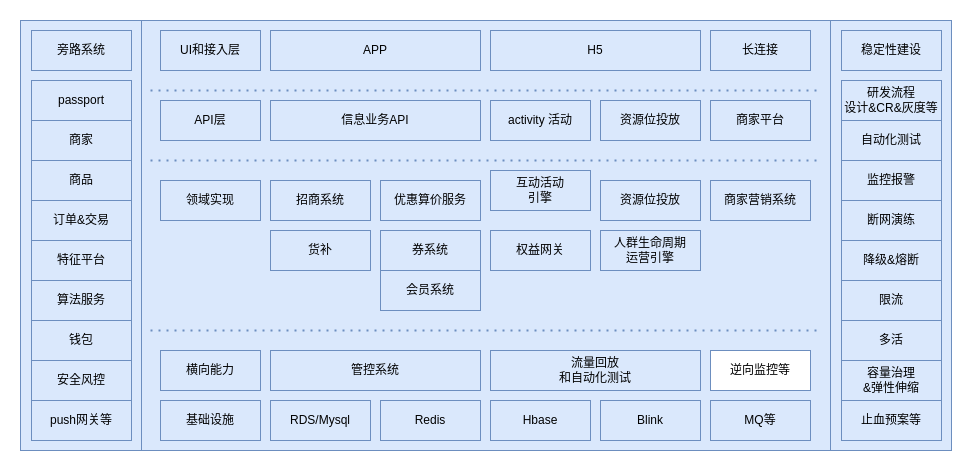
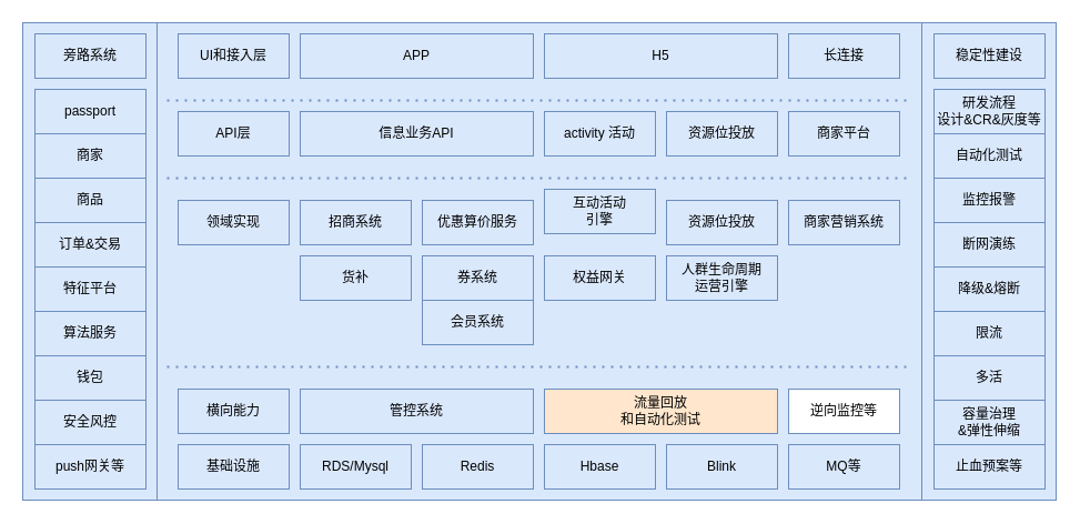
  <mxCell id="0" />
  <mxCell id="1" parent="0" />
  <mxCell id="2" value="" style="rounded=0;whiteSpace=wrap;html=1;fillColor=#dae8fc;strokeColor=#6c8ebf;" vertex="1" parent="1"><mxGeometry x="139" y="20" width="691" height="430" as="geometry" /></mxCell>
  <mxCell id="3" value="" style="rounded=0;whiteSpace=wrap;html=1;fillColor=#dae8fc;strokeColor=#6c8ebf;" vertex="1" parent="1"><mxGeometry x="20" y="20" width="121" height="430" as="geometry" /></mxCell>
  <mxCell id="4" value="APP" style="rounded=0;whiteSpace=wrap;html=1;fillColor=#dae8fc;strokeColor=#6c8ebf;" vertex="1" parent="1"><mxGeometry x="270" y="30" width="210" height="40" as="geometry" /></mxCell>
  <mxCell id="5" value="H5" style="rounded=0;whiteSpace=wrap;html=1;fillColor=#dae8fc;strokeColor=#6c8ebf;" vertex="1" parent="1"><mxGeometry x="490" y="30" width="210" height="40" as="geometry" /></mxCell>
  <mxCell id="6" value="长连接" style="rounded=0;whiteSpace=wrap;html=1;fillColor=#dae8fc;strokeColor=#6c8ebf;" vertex="1" parent="1"><mxGeometry x="710" y="30" width="100" height="40" as="geometry" /></mxCell>
  <mxCell id="7" value="信息业务API" style="rounded=0;whiteSpace=wrap;html=1;fillColor=#dae8fc;strokeColor=#6c8ebf;" vertex="1" parent="1"><mxGeometry x="270" y="100" width="210" height="40" as="geometry" /></mxCell>
  <mxCell id="8" value="activity 活动" style="rounded=0;whiteSpace=wrap;html=1;fillColor=#dae8fc;strokeColor=#6c8ebf;" vertex="1" parent="1"><mxGeometry x="490" y="100" width="100" height="40" as="geometry" /></mxCell>
  <mxCell id="9" value="优惠算价服务" style="rounded=0;whiteSpace=wrap;html=1;fillColor=#dae8fc;strokeColor=#6c8ebf;" vertex="1" parent="1"><mxGeometry x="380" y="180" width="100" height="40" as="geometry" /></mxCell>
  <mxCell id="10" value="会员系统" style="rounded=0;whiteSpace=wrap;html=1;fillColor=#dae8fc;strokeColor=#6c8ebf;" vertex="1" parent="1"><mxGeometry x="380" y="270" width="100" height="40" as="geometry" /></mxCell>
  <mxCell id="11" value="券系统" style="rounded=0;whiteSpace=wrap;html=1;fillColor=#dae8fc;strokeColor=#6c8ebf;" vertex="1" parent="1"><mxGeometry x="380" y="230" width="100" height="40" as="geometry" /></mxCell>
  <mxCell id="12" value="货补" style="rounded=0;whiteSpace=wrap;html=1;fillColor=#dae8fc;strokeColor=#6c8ebf;" vertex="1" parent="1"><mxGeometry x="270" y="230" width="100" height="40" as="geometry" /></mxCell>
  <mxCell id="13" value="互动活动&lt;br&gt;引擎" style="rounded=0;whiteSpace=wrap;html=1;fillColor=#dae8fc;strokeColor=#6c8ebf;" vertex="1" parent="1"><mxGeometry x="490" y="170" width="100" height="40" as="geometry" /></mxCell>
  <mxCell id="14" value="资源位投放" style="rounded=0;whiteSpace=wrap;html=1;fillColor=#dae8fc;strokeColor=#6c8ebf;" vertex="1" parent="1"><mxGeometry x="600" y="180" width="100" height="40" as="geometry" /></mxCell>
  <mxCell id="15" value="UI和接入层" style="rounded=0;whiteSpace=wrap;html=1;fillColor=#dae8fc;strokeColor=#6c8ebf;" vertex="1" parent="1"><mxGeometry x="160" y="30" width="100" height="40" as="geometry" /></mxCell>
  <mxCell id="16" value="API层" style="rounded=0;whiteSpace=wrap;html=1;fillColor=#dae8fc;strokeColor=#6c8ebf;" vertex="1" parent="1"><mxGeometry x="160" y="100" width="100" height="40" as="geometry" /></mxCell>
  <mxCell id="17" value="领域实现" style="rounded=0;whiteSpace=wrap;html=1;fillColor=#dae8fc;strokeColor=#6c8ebf;" vertex="1" parent="1"><mxGeometry x="160" y="180" width="100" height="40" as="geometry" /></mxCell>
  <mxCell id="18" value="招商系统" style="rounded=0;whiteSpace=wrap;html=1;fillColor=#dae8fc;strokeColor=#6c8ebf;" vertex="1" parent="1"><mxGeometry x="270" y="180" width="100" height="40" as="geometry" /></mxCell>
  <mxCell id="19" value="商家营销系统" style="rounded=0;whiteSpace=wrap;html=1;fillColor=#dae8fc;strokeColor=#6c8ebf;" vertex="1" parent="1"><mxGeometry x="710" y="180" width="100" height="40" as="geometry" /></mxCell>
  <mxCell id="20" value="权益网关" style="rounded=0;whiteSpace=wrap;html=1;fillColor=#dae8fc;strokeColor=#6c8ebf;" vertex="1" parent="1"><mxGeometry x="490" y="230" width="100" height="40" as="geometry" /></mxCell>
  <mxCell id="21" value="资源位投放" style="rounded=0;whiteSpace=wrap;html=1;fillColor=#dae8fc;strokeColor=#6c8ebf;" vertex="1" parent="1"><mxGeometry x="600" y="100" width="100" height="40" as="geometry" /></mxCell>
  <mxCell id="22" value="人群生命周期&lt;br&gt;运营引擎" style="rounded=0;whiteSpace=wrap;html=1;fillColor=#dae8fc;strokeColor=#6c8ebf;" vertex="1" parent="1"><mxGeometry x="600" y="230" width="100" height="40" as="geometry" /></mxCell>
  <mxCell id="23" value="商家平台" style="rounded=0;whiteSpace=wrap;html=1;fillColor=#dae8fc;strokeColor=#6c8ebf;" vertex="1" parent="1"><mxGeometry x="710" y="100" width="100" height="40" as="geometry" /></mxCell>
  <mxCell id="24" value="基础设施" style="rounded=0;whiteSpace=wrap;html=1;fillColor=#dae8fc;strokeColor=#6c8ebf;" vertex="1" parent="1"><mxGeometry x="160" y="400" width="100" height="40" as="geometry" /></mxCell>
  <mxCell id="25" value="RDS/Mysql" style="rounded=0;whiteSpace=wrap;html=1;fillColor=#dae8fc;strokeColor=#6c8ebf;" vertex="1" parent="1"><mxGeometry x="270" y="400" width="100" height="40" as="geometry" /></mxCell>
  <mxCell id="26" value="Redis" style="rounded=0;whiteSpace=wrap;html=1;fillColor=#dae8fc;strokeColor=#6c8ebf;" vertex="1" parent="1"><mxGeometry x="380" y="400" width="100" height="40" as="geometry" /></mxCell>
  <mxCell id="27" value="Hbase" style="rounded=0;whiteSpace=wrap;html=1;fillColor=#dae8fc;strokeColor=#6c8ebf;" vertex="1" parent="1"><mxGeometry x="490" y="400" width="100" height="40" as="geometry" /></mxCell>
  <mxCell id="28" value="Blink" style="rounded=0;whiteSpace=wrap;html=1;fillColor=#dae8fc;strokeColor=#6c8ebf;" vertex="1" parent="1"><mxGeometry x="600" y="400" width="100" height="40" as="geometry" /></mxCell>
  <mxCell id="29" value="MQ等" style="rounded=0;whiteSpace=wrap;html=1;fillColor=#dae8fc;strokeColor=#6c8ebf;" vertex="1" parent="1"><mxGeometry x="710" y="400" width="100" height="40" as="geometry" /></mxCell>
  <mxCell id="30" value="横向能力" style="rounded=0;whiteSpace=wrap;html=1;fillColor=#dae8fc;strokeColor=#6c8ebf;" vertex="1" parent="1"><mxGeometry x="160" y="350" width="100" height="40" as="geometry" /></mxCell>
  <mxCell id="31" value="管控系统" style="rounded=0;whiteSpace=wrap;html=1;fillColor=#dae8fc;strokeColor=#6c8ebf;" vertex="1" parent="1"><mxGeometry x="270" y="350" width="210" height="40" as="geometry" /></mxCell>
- <mxCell id="32" value="流量回放&lt;br&gt;和自动化测试" style="rounded=0;whiteSpace=wrap;html=1;fillColor=#dae8fc;strokeColor=#6c8ebf;" vertex="1" parent="1"><mxGeometry x="490" y="350" width="210" height="40" as="geometry" /></mxCell>
+ <mxCell id="32" value="流量回放&lt;br&gt;和自动化测试" style="rounded=0;whiteSpace=wrap;html=1;fillColor=#ffe6cc;strokeColor=#6c8ebf;" vertex="1" parent="1"><mxGeometry x="490" y="350" width="210" height="40" as="geometry" /></mxCell>
  <mxCell id="33" value="逆向监控等" style="rounded=0;whiteSpace=wrap;html=1;fillColor=#ffffff;strokeColor=#6c8ebf;" vertex="1" parent="1"><mxGeometry x="710" y="350" width="100" height="40" as="geometry" /></mxCell>
  <mxCell id="34" value="旁路系统" style="rounded=0;whiteSpace=wrap;html=1;fillColor=#dae8fc;strokeColor=#6c8ebf;" vertex="1" parent="1"><mxGeometry x="31" y="30" width="100" height="40" as="geometry" /></mxCell>
  <mxCell id="35" value="passport" style="rounded=0;whiteSpace=wrap;html=1;fillColor=#dae8fc;strokeColor=#6c8ebf;" vertex="1" parent="1"><mxGeometry x="31" y="80" width="100" height="40" as="geometry" /></mxCell>
  <mxCell id="36" value="商家" style="rounded=0;whiteSpace=wrap;html=1;fillColor=#dae8fc;strokeColor=#6c8ebf;" vertex="1" parent="1"><mxGeometry x="31" y="120" width="100" height="40" as="geometry" /></mxCell>
  <mxCell id="37" value="商品" style="rounded=0;whiteSpace=wrap;html=1;fillColor=#dae8fc;strokeColor=#6c8ebf;" vertex="1" parent="1"><mxGeometry x="31" y="160" width="100" height="40" as="geometry" /></mxCell>
  <mxCell id="38" value="订单&amp;amp;交易" style="rounded=0;whiteSpace=wrap;html=1;fillColor=#dae8fc;strokeColor=#6c8ebf;" vertex="1" parent="1"><mxGeometry x="31" y="200" width="100" height="40" as="geometry" /></mxCell>
  <mxCell id="39" value="特征平台" style="rounded=0;whiteSpace=wrap;html=1;fillColor=#dae8fc;strokeColor=#6c8ebf;" vertex="1" parent="1"><mxGeometry x="31" y="240" width="100" height="40" as="geometry" /></mxCell>
  <mxCell id="40" value="算法服务" style="rounded=0;whiteSpace=wrap;html=1;fillColor=#dae8fc;strokeColor=#6c8ebf;" vertex="1" parent="1"><mxGeometry x="31" y="280" width="100" height="40" as="geometry" /></mxCell>
  <mxCell id="41" value="钱包" style="rounded=0;whiteSpace=wrap;html=1;fillColor=#dae8fc;strokeColor=#6c8ebf;" vertex="1" parent="1"><mxGeometry x="31" y="320" width="100" height="40" as="geometry" /></mxCell>
  <mxCell id="42" value="安全风控" style="rounded=0;whiteSpace=wrap;html=1;fillColor=#dae8fc;strokeColor=#6c8ebf;" vertex="1" parent="1"><mxGeometry x="31" y="360" width="100" height="40" as="geometry" /></mxCell>
  <mxCell id="43" value="push网关等" style="rounded=0;whiteSpace=wrap;html=1;fillColor=#dae8fc;strokeColor=#6c8ebf;" vertex="1" parent="1"><mxGeometry x="31" y="400" width="100" height="40" as="geometry" /></mxCell>
  <mxCell id="44" value="" style="endArrow=none;dashed=1;html=1;dashPattern=1 3;strokeWidth=2;rounded=0;fillColor=#dae8fc;strokeColor=#6c8ebf;" edge="1" parent="1"><mxGeometry width="50" height="50" relative="1" as="geometry"><mxPoint x="150" y="160" as="sourcePoint" /><mxPoint x="820" y="160" as="targetPoint" /></mxGeometry></mxCell>
  <mxCell id="45" value="" style="endArrow=none;dashed=1;html=1;dashPattern=1 3;strokeWidth=2;rounded=0;fillColor=#dae8fc;strokeColor=#6c8ebf;" edge="1" parent="1"><mxGeometry width="50" height="50" relative="1" as="geometry"><mxPoint x="150" y="90" as="sourcePoint" /><mxPoint x="820" y="90" as="targetPoint" /></mxGeometry></mxCell>
  <mxCell id="46" value="" style="endArrow=none;dashed=1;html=1;dashPattern=1 3;strokeWidth=2;rounded=0;fillColor=#dae8fc;strokeColor=#6c8ebf;" edge="1" parent="1"><mxGeometry width="50" height="50" relative="1" as="geometry"><mxPoint x="150" y="330" as="sourcePoint" /><mxPoint x="820" y="330" as="targetPoint" /></mxGeometry></mxCell>
  <mxCell id="47" value="" style="rounded=0;whiteSpace=wrap;html=1;fillColor=#dae8fc;strokeColor=#6c8ebf;" vertex="1" parent="1"><mxGeometry x="830" y="20" width="121" height="430" as="geometry" /></mxCell>
  <mxCell id="48" value="稳定性建设" style="rounded=0;whiteSpace=wrap;html=1;fillColor=#dae8fc;strokeColor=#6c8ebf;" vertex="1" parent="1"><mxGeometry x="841" y="30" width="100" height="40" as="geometry" /></mxCell>
  <mxCell id="49" value="研发流程&lt;br&gt;设计&amp;amp;CR&amp;amp;灰度等" style="rounded=0;whiteSpace=wrap;html=1;fillColor=#dae8fc;strokeColor=#6c8ebf;" vertex="1" parent="1"><mxGeometry x="841" y="80" width="100" height="40" as="geometry" /></mxCell>
  <mxCell id="50" value="自动化测试" style="rounded=0;whiteSpace=wrap;html=1;fillColor=#dae8fc;strokeColor=#6c8ebf;" vertex="1" parent="1"><mxGeometry x="841" y="120" width="100" height="40" as="geometry" /></mxCell>
  <mxCell id="51" value="监控报警" style="rounded=0;whiteSpace=wrap;html=1;fillColor=#dae8fc;strokeColor=#6c8ebf;" vertex="1" parent="1"><mxGeometry x="841" y="160" width="100" height="40" as="geometry" /></mxCell>
  <mxCell id="52" value="断网演练" style="rounded=0;whiteSpace=wrap;html=1;fillColor=#dae8fc;strokeColor=#6c8ebf;" vertex="1" parent="1"><mxGeometry x="841" y="200" width="100" height="40" as="geometry" /></mxCell>
  <mxCell id="53" value="降级&amp;amp;熔断" style="rounded=0;whiteSpace=wrap;html=1;fillColor=#dae8fc;strokeColor=#6c8ebf;" vertex="1" parent="1"><mxGeometry x="841" y="240" width="100" height="40" as="geometry" /></mxCell>
  <mxCell id="54" value="限流" style="rounded=0;whiteSpace=wrap;html=1;fillColor=#dae8fc;strokeColor=#6c8ebf;" vertex="1" parent="1"><mxGeometry x="841" y="280" width="100" height="40" as="geometry" /></mxCell>
  <mxCell id="55" value="多活" style="rounded=0;whiteSpace=wrap;html=1;fillColor=#dae8fc;strokeColor=#6c8ebf;" vertex="1" parent="1"><mxGeometry x="841" y="320" width="100" height="40" as="geometry" /></mxCell>
  <mxCell id="56" value="容量治理&lt;br&gt;&amp;amp;弹性伸缩" style="rounded=0;whiteSpace=wrap;html=1;fillColor=#dae8fc;strokeColor=#6c8ebf;" vertex="1" parent="1"><mxGeometry x="841" y="360" width="100" height="40" as="geometry" /></mxCell>
  <mxCell id="57" value="&lt;span style=&quot;&quot;&gt;止血预案等&lt;/span&gt;" style="rounded=0;whiteSpace=wrap;html=1;fillColor=#dae8fc;strokeColor=#6c8ebf;" vertex="1" parent="1"><mxGeometry x="841" y="400" width="100" height="40" as="geometry" /></mxCell>
